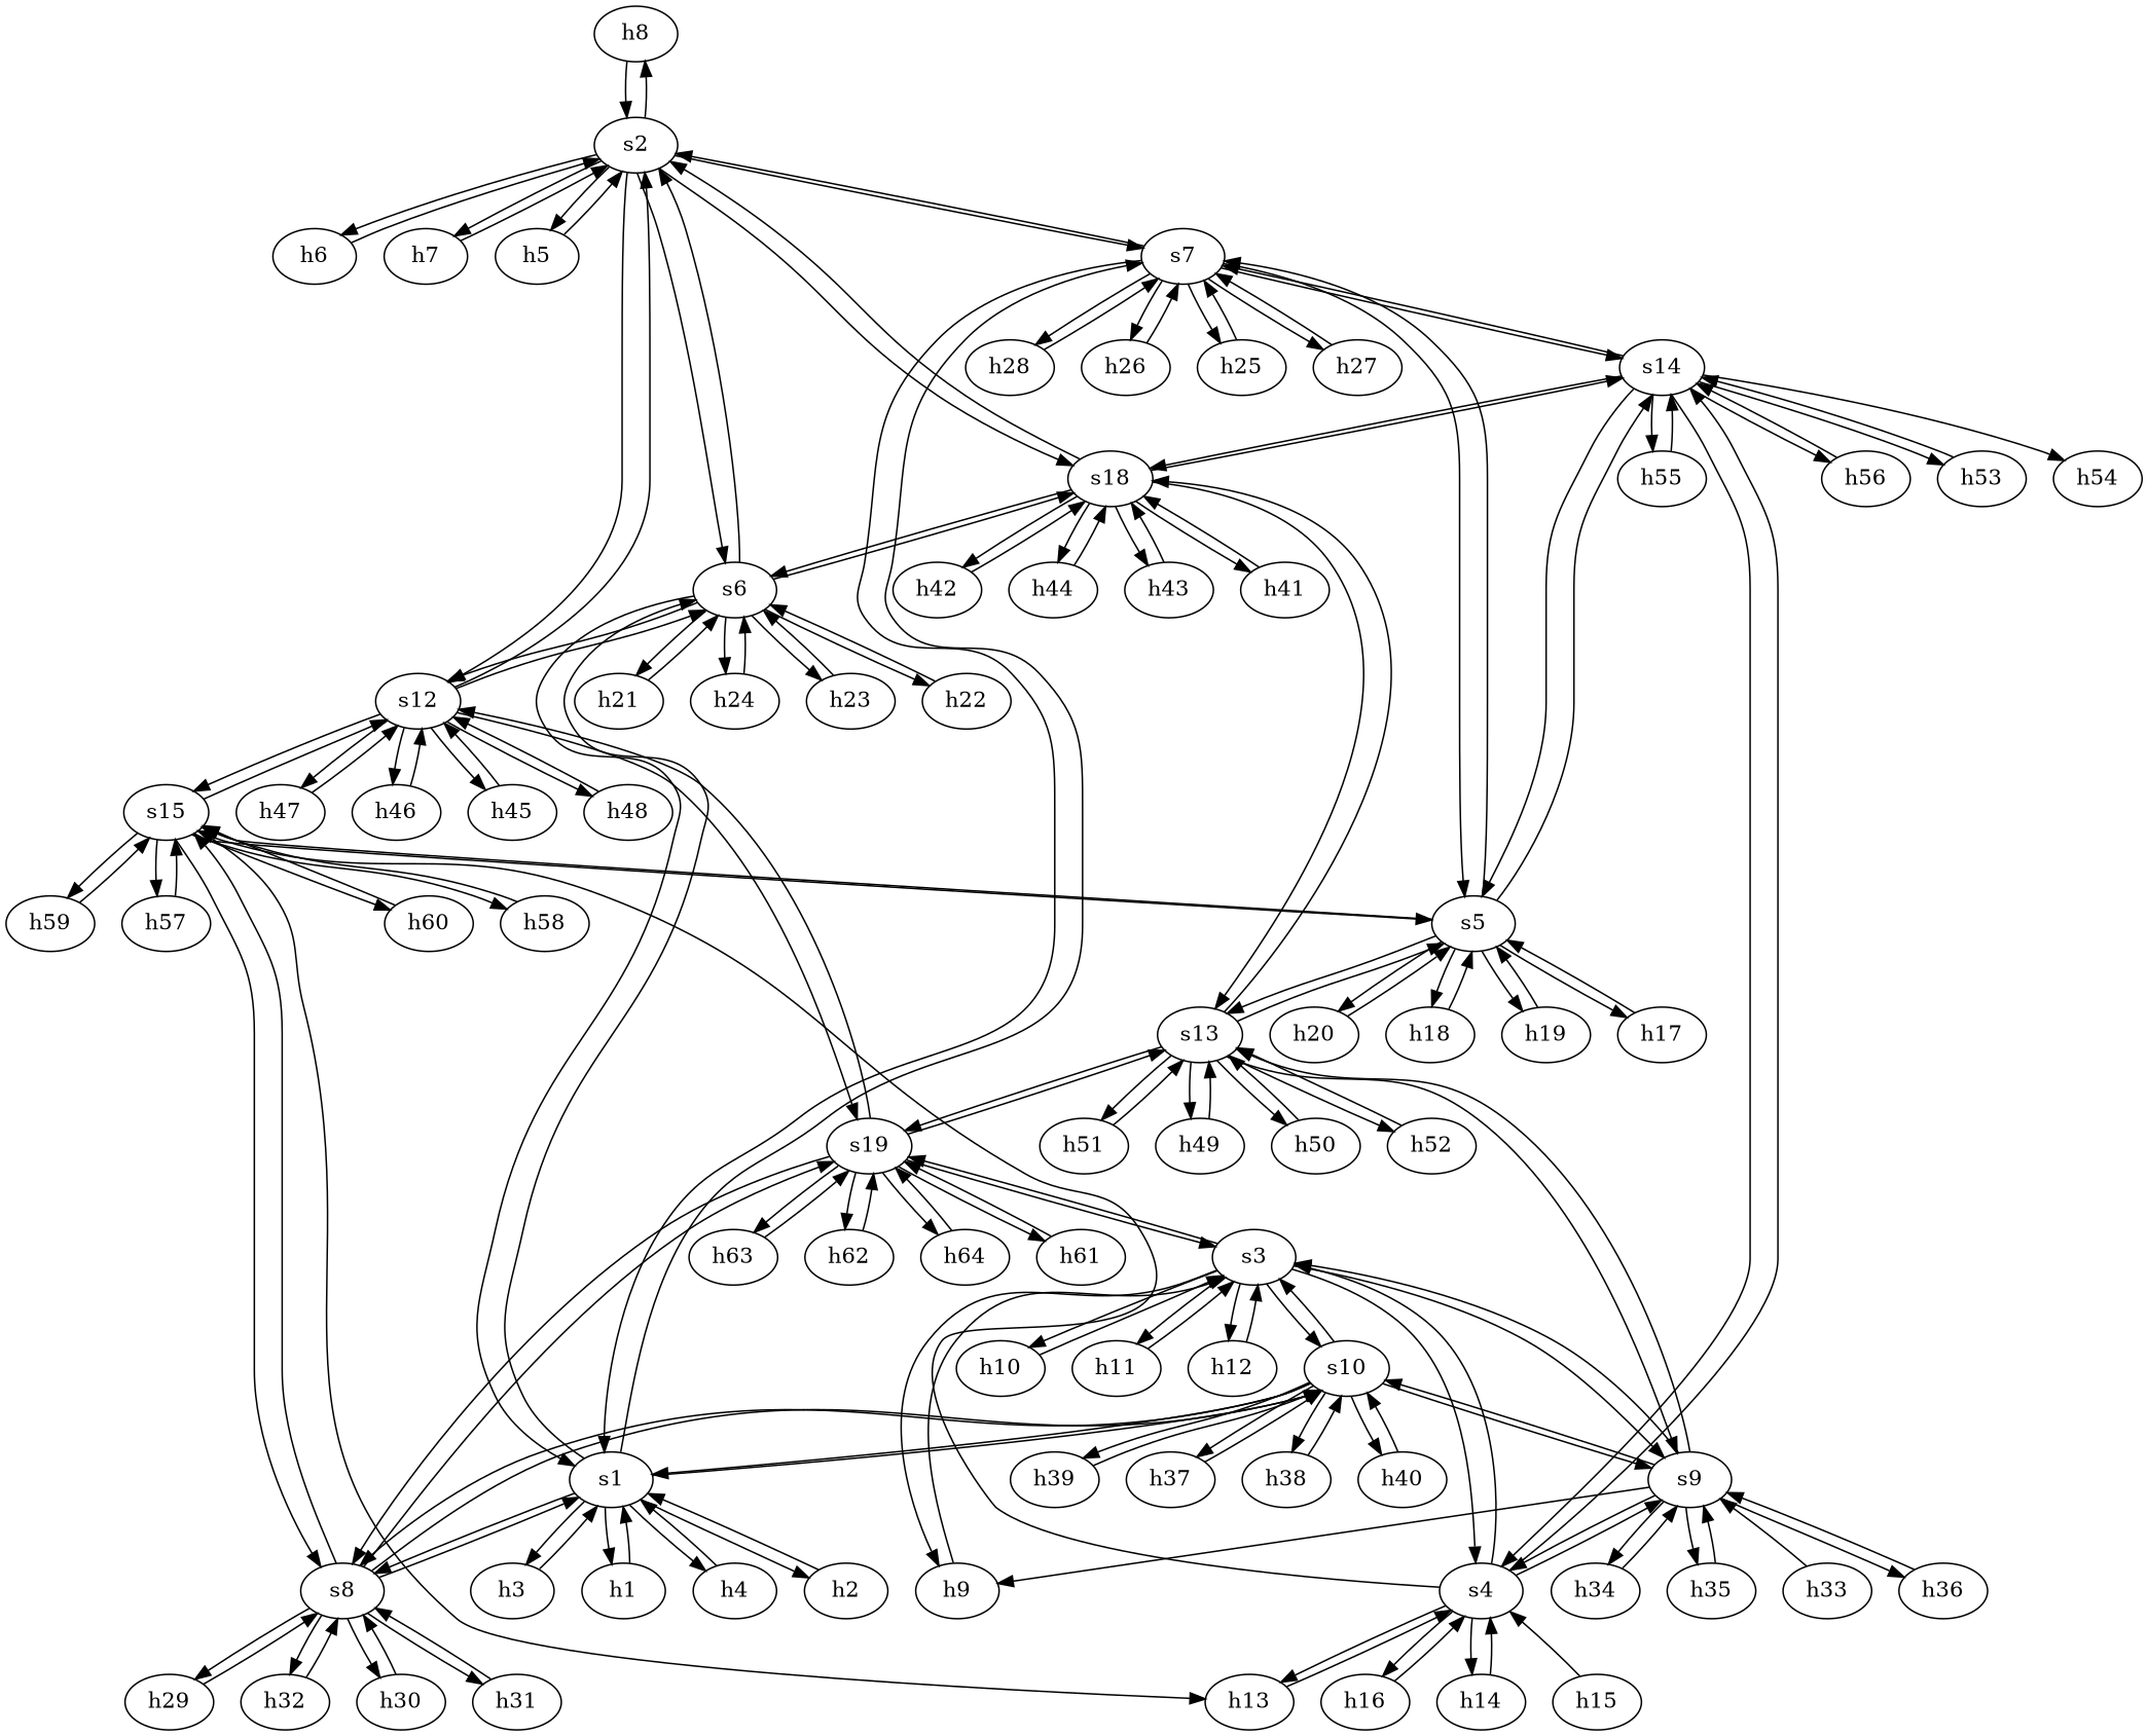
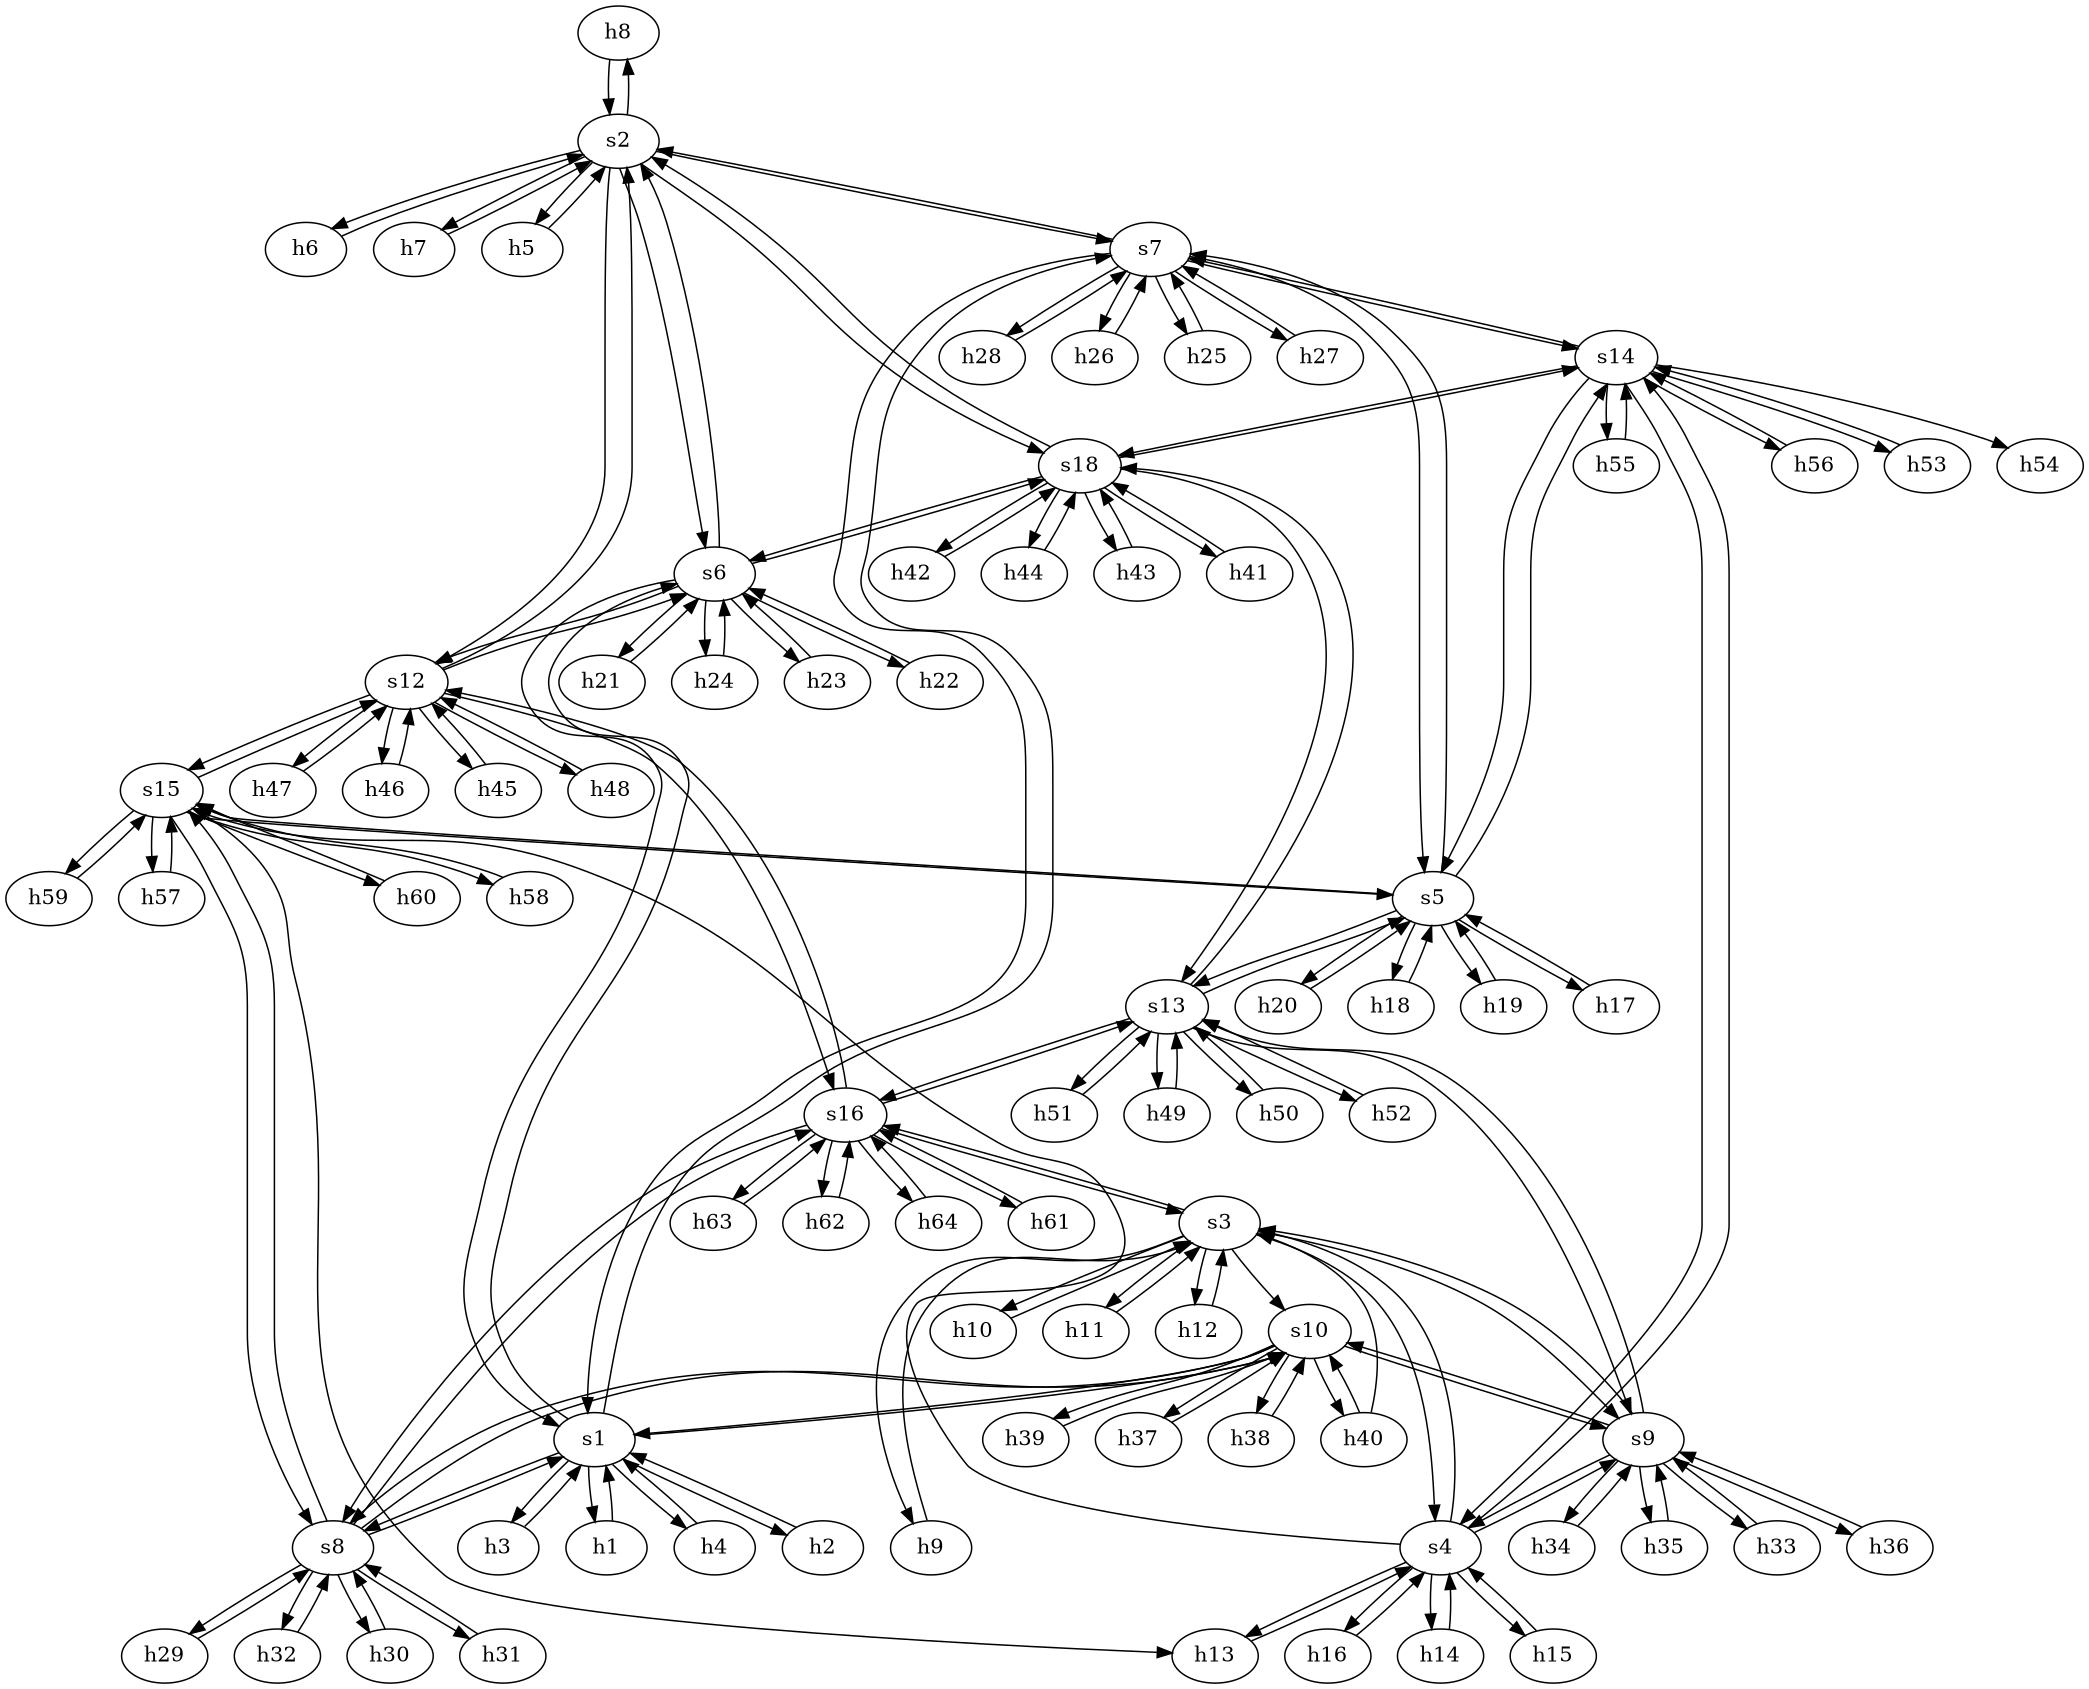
  strict digraph {
    node [type=host]
    edge [capacity="1Gbps" cost=1 dst_port=0 src_port=0]
    h8 [ip="111.0.0.8" mac="0:0:0:0:0:8"]
    s2 [type=switch]
    h6 [ip="111.0.0.6" mac="0:0:0:0:0:6"]
    h7 [ip="111.0.0.7" mac="0:0:0:0:0:7"]
    h5 [ip="111.0.0.5" mac="0:0:0:0:0:5"]
    s12 [type=switch]
    n7 [label=s18 type=switch]
    s6 [type=switch]
    s7 [type=switch]
-   s16 [type=switch label=s19]
+   s16 [type=switch]
    h47 [ip="111.0.0.47" mac="0:0:0:0:0:2f"]
    h46 [ip="111.0.0.46" mac="0:0:0:0:0:2e"]
    h45 [ip="111.0.0.45" mac="0:0:0:0:0:2d"]
    s15 [type=switch]
    h48 [ip="111.0.0.48" mac="0:0:0:0:0:30"]
    s13 [type=switch]
    s14 [type=switch]
    h44 [ip="111.0.0.44" mac="0:0:0:0:0:2c"]
    h43 [ip="111.0.0.43" mac="0:0:0:0:0:2b"]
    h41 [ip="111.0.0.41" mac="0:0:0:0:0:29"]
    h42 [ip="111.0.0.42" mac="0:0:0:0:0:2a"]
    s1 [type=switch]
    h23 [ip="111.0.0.23" mac="0:0:0:0:0:17"]
    h22 [ip="111.0.0.22" mac="0:0:0:0:0:16"]
    h21 [ip="111.0.0.21" mac="0:0:0:0:0:15"]
    h24 [ip="111.0.0.24" mac="0:0:0:0:0:18"]
    s5 [type=switch]
    h28 [ip="111.0.0.28" mac="0:0:0:0:0:1c"]
    h26 [ip="111.0.0.26" mac="0:0:0:0:0:1a"]
    h25 [ip="111.0.0.25" mac="0:0:0:0:0:19"]
    h27 [ip="111.0.0.27" mac="0:0:0:0:0:1b"]
    h9 [ip="111.0.0.9" mac="0:0:0:0:0:9"]
    s3 [type=switch]
    s10 [type=switch]
    s9 [type=switch]
    s4 [type=switch]
    h10 [ip="111.0.0.10" mac="0:0:0:0:0:a"]
    h11 [ip="111.0.0.11" mac="0:0:0:0:0:b"]
    h12 [ip="111.0.0.12" mac="0:0:0:0:0:c"]
    s8 [type=switch]
    h40 [ip="111.0.0.40" mac="0:0:0:0:0:28"]
    h37 [ip="111.0.0.37" mac="0:0:0:0:0:25"]
    h38 [ip="111.0.0.38" mac="0:0:0:0:0:26"]
    h39 [ip="111.0.0.39" mac="0:0:0:0:0:27"]
    h61 [ip="111.0.0.61" mac="0:0:0:0:0:3d"]
    h63 [ip="111.0.0.63" mac="0:0:0:0:0:3f"]
    h62 [ip="111.0.0.62" mac="0:0:0:0:0:3e"]
    h64 [ip="111.0.0.64" mac="0:0:0:0:0:40"]
    h33 [ip="111.0.0.33" mac="0:0:0:0:0:21"]
    h36 [ip="111.0.0.36" mac="0:0:0:0:0:24"]
    h34 [ip="111.0.0.34" mac="0:0:0:0:0:22"]
    h35 [ip="111.0.0.35" mac="0:0:0:0:0:23"]
    h13 [ip="111.0.0.13" mac="0:0:0:0:0:d"]
    h14 [ip="111.0.0.14" mac="0:0:0:0:0:e"]
    h15 [ip="111.0.0.15" mac="0:0:0:0:0:f"]
    h16 [ip="111.0.0.16" mac="0:0:0:0:0:10"]
    h52 [ip="111.0.0.52" mac="0:0:0:0:0:34"]
    h51 [ip="111.0.0.51" mac="0:0:0:0:0:33"]
    h49 [ip="111.0.0.49" mac="0:0:0:0:0:31"]
    h50 [ip="111.0.0.50" mac="0:0:0:0:0:32"]
    h20 [ip="111.0.0.20" mac="0:0:0:0:0:14"]
    h18 [ip="111.0.0.18" mac="0:0:0:0:0:12"]
    h19 [ip="111.0.0.19" mac="0:0:0:0:0:13"]
    h17 [ip="111.0.0.17" mac="0:0:0:0:0:11"]
    h2 [ip="111.0.0.2" mac="0:0:0:0:0:2"]
    h3 [ip="111.0.0.3" mac="0:0:0:0:0:3"]
    h1 [ip="111.0.0.1" mac="0:0:0:0:0:1"]
    h4 [ip="111.0.0.4" mac="0:0:0:0:0:4"]
    h29 [ip="111.0.0.29" mac="0:0:0:0:0:1d"]
    h32 [ip="111.0.0.32" mac="0:0:0:0:0:20"]
    h30 [ip="111.0.0.30" mac="0:0:0:0:0:1e"]
    h31 [ip="111.0.0.31" mac="0:0:0:0:0:1f"]
    h53 [ip="111.0.0.53" mac="0:0:0:0:0:35"]
    h54 [ip="111.0.0.54" mac="0:0:0:0:0:36"]
    h55 [ip="111.0.0.55" mac="0:0:0:0:0:37"]
    h56 [ip="111.0.0.56" mac="0:0:0:0:0:38"]
    h60 [ip="111.0.0.60" mac="0:0:0:0:0:3c"]
    h58 [ip="111.0.0.58" mac="0:0:0:0:0:3a"]
    h59 [ip="111.0.0.59" mac="0:0:0:0:0:3b"]
    h57 [ip="111.0.0.57" mac="0:0:0:0:0:39"]
    h8 -> s2 [dst_port=7]
    s2 -> h8 [src_port=7]
    s2 -> h6 [src_port=5]
    s2 -> h7 [src_port=6]
    s2 -> h5 [src_port=4]
    s2 -> s12
    s2 -> n7 [dst_port=1 src_port=1]
    s2 -> s6 [src_port=3]
    s2 -> s7 [src_port=2]
    h6 -> s2 [dst_port=5]
    h7 -> s2 [dst_port=6]
    h5 -> s2 [dst_port=4]
    s12 -> s2
    s12 -> s6 [dst_port=3 src_port=1]
    s12 -> s16 [dst_port=1 src_port=3]
    s12 -> h47 [src_port=6]
    s12 -> h46 [src_port=5]
    s12 -> h45 [src_port=4]
    s12 -> s15 [src_port=2]
    s12 -> h48 [src_port=7]
    n7 -> s2 [dst_port=1 src_port=1]
    n7 -> s6 [dst_port=2 src_port=2]
    n7 -> s13 [dst_port=1]
    n7 -> s14 [src_port=3]
    n7 -> h44 [src_port=7]
    n7 -> h43 [src_port=6]
    n7 -> h41 [src_port=4]
    n7 -> h42 [src_port=5]
    s6 -> s2 [dst_port=3]
    s6 -> s12 [dst_port=1 src_port=3]
    s6 -> n7 [dst_port=2 src_port=2]
    s6 -> s1 [dst_port=2 src_port=1]
    s6 -> h23 [src_port=6]
    s6 -> h22 [src_port=5]
    s6 -> h21 [src_port=4]
    s6 -> h24 [src_port=7]
    s7 -> s2 [dst_port=2]
    s7 -> s14 [dst_port=1 src_port=3]
    s7 -> s1 [dst_port=1 src_port=1]
    s7 -> s5 [dst_port=1 src_port=2]
    s7 -> h28 [src_port=7]
    s7 -> h26 [src_port=5]
    s7 -> h25 [src_port=4]
    s7 -> h27 [src_port=6]
    s16 -> s12 [dst_port=3 src_port=1]
    s16 -> s13 [dst_port=3 src_port=3]
    s16 -> s3 [dst_port=2]
    s16 -> s8 [dst_port=2 src_port=2]
    s16 -> h61 [src_port=4]
    s16 -> h63 [src_port=6]
    s16 -> h62 [src_port=5]
    s16 -> h64 [src_port=7]
    h47 -> s12 [dst_port=6]
    h46 -> s12 [dst_port=5]
    h45 -> s12 [dst_port=4]
    s15 -> s12 [dst_port=2]
    s15 -> s5 [dst_port=2 src_port=2]
    s15 -> s8 [dst_port=3 src_port=1]
    s15 -> h13 [dst_port=2 src_port=3]
    s15 -> h60 [src_port=7]
    s15 -> h58 [src_port=5]
    s15 -> h59 [src_port=6]
    s15 -> h57 [src_port=4]
    h48 -> s12 [dst_port=7]
    s13 -> n7 [src_port=1]
    s13 -> s16 [dst_port=3 src_port=3]
    s13 -> s5 [src_port=2]
    s13 -> s9 [dst_port=1]
    s13 -> h52 [src_port=7]
    s13 -> h51 [src_port=6]
    s13 -> h49 [src_port=4]
    s13 -> h50 [src_port=5]
    s14 -> n7 [dst_port=3]
    s14 -> s7 [dst_port=3 src_port=1]
    s14 -> s5 [dst_port=3 src_port=2]
    s14 -> s4 [dst_port=3 src_port=3]
    s14 -> h53 [src_port=4]
    s14 -> h54 [src_port=5]
    s14 -> h55 [src_port=6]
    s14 -> h56 [src_port=7]
    h44 -> n7 [dst_port=7]
    h43 -> n7 [dst_port=6]
    h41 -> n7 [dst_port=4]
    h42 -> n7 [dst_port=5]
    s1 -> s6 [dst_port=1 src_port=2]
    s1 -> s7 [dst_port=1 src_port=1]
    s1 -> s10 [dst_port=1]
    s1 -> s8 [src_port=3]
    s1 -> h2 [src_port=5]
    s1 -> h3 [src_port=6]
    s1 -> h1 [src_port=4]
    s1 -> h4 [src_port=7]
    h23 -> s6 [dst_port=6]
    h22 -> s6 [dst_port=5]
    h21 -> s6 [dst_port=4]
    h24 -> s6 [dst_port=7]
    s5 -> s7 [dst_port=2 src_port=1]
    s5 -> s15 [dst_port=2 src_port=2]
    s5 -> s13 [dst_port=2]
    s5 -> s14 [dst_port=2 src_port=3]
    s5 -> h20 [src_port=7]
    s5 -> h18 [src_port=5]
    s5 -> h19 [src_port=6]
    s5 -> h17 [src_port=4]
    h28 -> s7 [dst_port=7]
    h26 -> s7 [dst_port=5]
    h25 -> s7 [dst_port=4]
    h27 -> s7 [dst_port=6]
    h9 -> s3 [dst_port=4]
    s3 -> s16 [src_port=2]
    s3 -> h9 [src_port=4]
    s3 -> s10 [src_port=1]
    s3 -> s9
    s3 -> s4 [src_port=3]
    s3 -> h10 [src_port=5]
    s3 -> h11 [src_port=6]
    s3 -> h12 [src_port=7]
    s10 -> s1 [dst_port=3 src_port=3]
-   s10 -> s3 [dst_port=1]
+   h40 -> s3 [dst_port=1]
    s10 -> s9 [dst_port=2 src_port=1]
    s10 -> s8 [dst_port=1 src_port=2]
    s10 -> h40 [src_port=7]
    s10 -> h37 [src_port=4]
    s10 -> h38 [src_port=5]
    s10 -> h39 [src_port=6]
    s9 -> s13 [src_port=1]
    s9 -> s3
    s9 -> s10 [dst_port=3 src_port=2]
    s9 -> s4 [dst_port=1 src_port=3]
-   s9 -> h9 [src_port=4]
+   s9 -> h33 [src_port=4]
    s9 -> h36 [src_port=7]
    s9 -> h34 [src_port=5]
    s9 -> h35 [src_port=6]
    s4 -> s15 [dst_port=3 src_port=2]
    s4 -> s14 [dst_port=3 src_port=3]
    s4 -> s3 [dst_port=3]
    s4 -> s9 [dst_port=3 src_port=1]
    s4 -> h13 [src_port=4]
    s4 -> h14 [src_port=5]
+   s4 -> h15 [src_port=6]
    s4 -> h16 [src_port=7]
    h10 -> s3 [dst_port=5]
    h11 -> s3 [dst_port=6]
    h12 -> s3 [dst_port=7]
    s8 -> s16 [dst_port=2 src_port=2]
    s8 -> s15 [dst_port=1 src_port=3]
    s8 -> s1
    s8 -> s10 [dst_port=2 src_port=1]
    s8 -> h29 [src_port=4]
    s8 -> h32 [src_port=7]
    s8 -> h30 [src_port=5]
    s8 -> h31 [src_port=6]
    h40 -> s10 [dst_port=7]
    h37 -> s10 [dst_port=4]
    h38 -> s10 [dst_port=5]
    h39 -> s10 [dst_port=6]
    h61 -> s16 [dst_port=4]
    h63 -> s16 [dst_port=6]
    h62 -> s16 [dst_port=5]
    h64 -> s16 [dst_port=7]
    h33 -> s9 [dst_port=4]
    h36 -> s9 [dst_port=7]
    h34 -> s9 [dst_port=5]
    h35 -> s9 [dst_port=6]
    h13 -> s4 [dst_port=4]
    h14 -> s4 [dst_port=5]
    h15 -> s4 [dst_port=6]
    h16 -> s4 [dst_port=7]
    h52 -> s13 [dst_port=7]
    h51 -> s13 [dst_port=6]
    h49 -> s13 [dst_port=4]
    h50 -> s13 [dst_port=5]
    h20 -> s5 [dst_port=7]
    h18 -> s5 [dst_port=5]
    h19 -> s5 [dst_port=6]
    h17 -> s5 [dst_port=4]
    h2 -> s1 [dst_port=5]
    h3 -> s1 [dst_port=6]
    h1 -> s1 [dst_port=4]
    h4 -> s1 [dst_port=7]
    h29 -> s8 [dst_port=4]
    h32 -> s8 [dst_port=7]
    h30 -> s8 [dst_port=5]
    h31 -> s8 [dst_port=6]
    h53 -> s14 [dst_port=4]
    h55 -> s14 [dst_port=6]
    h56 -> s14 [dst_port=7]
    h60 -> s15 [dst_port=7]
    h58 -> s15 [dst_port=5]
    h59 -> s15 [dst_port=6]
    h57 -> s15 [dst_port=4]
  }
